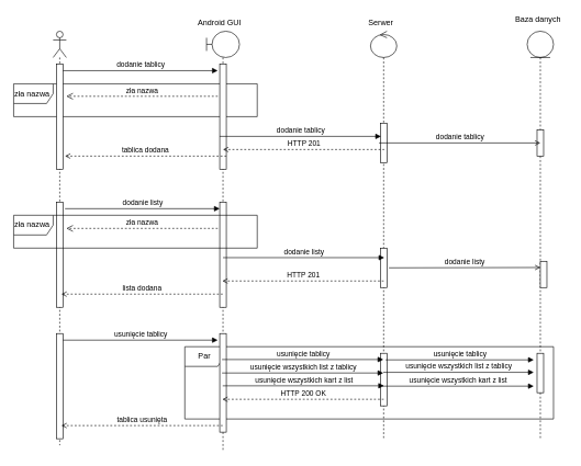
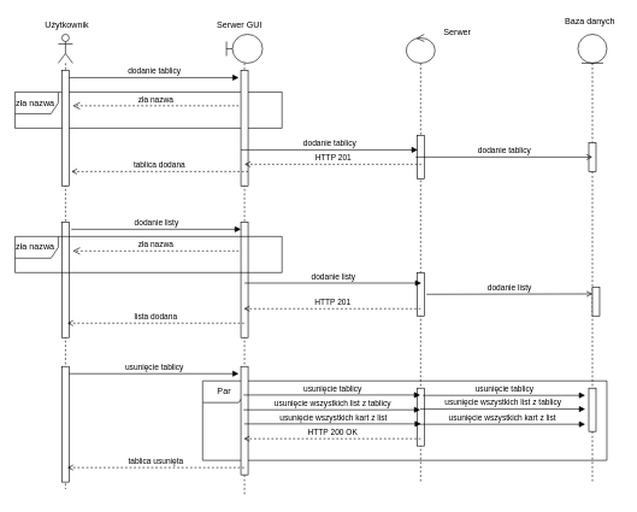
  <mxCell id="0" />
  <mxCell id="1" parent="0" />
  <mxCell id="2" value="Par" style="shape=umlFrame;whiteSpace=wrap;html=1;" vertex="1" parent="1"><mxGeometry x="280" y="527" width="560" height="110" as="geometry" /></mxCell>
  <mxCell id="3" value="zła nazwa&amp;nbsp;" style="shape=umlFrame;whiteSpace=wrap;html=1;" vertex="1" parent="1"><mxGeometry x="20" y="127" width="370" height="50" as="geometry" /></mxCell>
  <mxCell id="4" value="" style="shape=umlLifeline;participant=umlActor;perimeter=lifelinePerimeter;whiteSpace=wrap;html=1;container=1;collapsible=0;recursiveResize=0;verticalAlign=top;spacingTop=36;labelBackgroundColor=#ffffff;outlineConnect=0;" vertex="1" parent="1"><mxGeometry x="80" y="47" width="20" height="630" as="geometry" /></mxCell>
  <mxCell id="5" value="" style="html=1;points=[];perimeter=orthogonalPerimeter;" vertex="1" parent="4"><mxGeometry x="5" y="50" width="10" height="160" as="geometry" /></mxCell>
  <mxCell id="6" value="" style="html=1;points=[];perimeter=orthogonalPerimeter;" vertex="1" parent="4"><mxGeometry x="5" y="260" width="10" height="160" as="geometry" /></mxCell>
  <mxCell id="7" value="" style="html=1;points=[];perimeter=orthogonalPerimeter;" vertex="1" parent="4"><mxGeometry x="5" y="460" width="10" height="160" as="geometry" /></mxCell>
  <mxCell id="8" value="" style="shape=umlLifeline;participant=umlControl;perimeter=lifelinePerimeter;whiteSpace=wrap;html=1;container=1;collapsible=0;recursiveResize=0;verticalAlign=top;spacingTop=36;labelBackgroundColor=#ffffff;outlineConnect=0;" vertex="1" parent="1"><mxGeometry x="562" y="47" width="40" height="620" as="geometry" /></mxCell>
  <mxCell id="9" value="" style="html=1;points=[];perimeter=orthogonalPerimeter;" vertex="1" parent="8"><mxGeometry x="15" y="140" width="10" height="60" as="geometry" /></mxCell>
  <mxCell id="10" value="" style="html=1;points=[];perimeter=orthogonalPerimeter;" vertex="1" parent="8"><mxGeometry x="15" y="330" width="10" height="60" as="geometry" /></mxCell>
  <mxCell id="11" value="" style="html=1;points=[];perimeter=orthogonalPerimeter;" vertex="1" parent="8"><mxGeometry x="15" y="490" width="10" height="80" as="geometry" /></mxCell>
  <mxCell id="12" value="" style="shape=umlLifeline;participant=umlBoundary;perimeter=lifelinePerimeter;whiteSpace=wrap;html=1;container=1;collapsible=0;recursiveResize=0;verticalAlign=top;spacingTop=36;labelBackgroundColor=#ffffff;outlineConnect=0;" vertex="1" parent="1"><mxGeometry x="313" y="47" width="50" height="640" as="geometry" /></mxCell>
  <mxCell id="13" value="" style="html=1;points=[];perimeter=orthogonalPerimeter;" vertex="1" parent="12"><mxGeometry x="20" y="50" width="10" height="160" as="geometry" /></mxCell>
  <mxCell id="14" value="" style="html=1;points=[];perimeter=orthogonalPerimeter;" vertex="1" parent="12"><mxGeometry x="20" y="260" width="10" height="160" as="geometry" /></mxCell>
  <mxCell id="15" value="" style="html=1;points=[];perimeter=orthogonalPerimeter;" vertex="1" parent="12"><mxGeometry x="20" y="460" width="10" height="150" as="geometry" /></mxCell>
  <mxCell id="16" value="" style="shape=umlLifeline;participant=umlEntity;perimeter=lifelinePerimeter;whiteSpace=wrap;html=1;container=1;collapsible=0;recursiveResize=0;verticalAlign=top;spacingTop=36;labelBackgroundColor=#ffffff;outlineConnect=0;" vertex="1" parent="1"><mxGeometry x="800" y="47" width="40" height="620" as="geometry" /></mxCell>
  <mxCell id="17" value="" style="html=1;points=[];perimeter=orthogonalPerimeter;" vertex="1" parent="16"><mxGeometry x="15" y="150" width="10" height="40" as="geometry" /></mxCell>
  <mxCell id="18" value="" style="html=1;points=[];perimeter=orthogonalPerimeter;" vertex="1" parent="16"><mxGeometry x="20" y="350" width="10" height="40" as="geometry" /></mxCell>
  <mxCell id="19" value="" style="html=1;points=[];perimeter=orthogonalPerimeter;" vertex="1" parent="16"><mxGeometry x="15" y="490" width="10" height="60" as="geometry" /></mxCell>
- <mxCell id="21" value="Android GUI&lt;br&gt;&lt;br&gt;" style="text;html=1;resizable=0;points=[];autosize=1;align=left;verticalAlign=top;spacingTop=-4;" vertex="1" parent="1"><mxGeometry x="297.5" y="25" width="80" height="30" as="geometry" /></mxCell>
- <mxCell id="22" value="Serwer&lt;br&gt;" style="text;html=1;resizable=0;points=[];autosize=1;align=left;verticalAlign=top;spacingTop=-4;" vertex="1" parent="1"><mxGeometry x="556.5" y="25" width="50" height="20" as="geometry" /></mxCell>
+ <mxCell id="20" value="Użytkownik" style="text;html=1;resizable=0;points=[];autosize=1;align=left;verticalAlign=top;spacingTop=-4;" vertex="1" parent="1"><mxGeometry x="60" y="25" width="80" height="20" as="geometry" /></mxCell>
+ <mxCell id="21" value="Serwer GUI&lt;br&gt;&lt;br&gt;" style="text;html=1;resizable=0;points=[];autosize=1;align=left;verticalAlign=top;spacingTop=-4;" vertex="1" parent="1"><mxGeometry x="297.5" y="25" width="80" height="30" as="geometry" /></mxCell>
+ <mxCell id="22" value="Serwer&lt;br&gt;" style="text;html=1;resizable=0;points=[];autosize=1;align=left;verticalAlign=top;spacingTop=-4;" vertex="1" parent="1"><mxGeometry x="611.5" y="35" width="50" height="20" as="geometry" /></mxCell>
  <mxCell id="23" value="Baza danych&lt;br&gt;&lt;br&gt;" style="text;html=1;resizable=0;points=[];autosize=1;align=left;verticalAlign=top;spacingTop=-4;" vertex="1" parent="1"><mxGeometry x="780" y="20" width="80" height="30" as="geometry" /></mxCell>
  <mxCell id="24" value="dodanie tablicy" style="html=1;verticalAlign=bottom;endArrow=block;" edge="1" parent="1"><mxGeometry width="80" relative="1" as="geometry"><mxPoint x="95" y="107" as="sourcePoint" /><mxPoint x="330" y="107" as="targetPoint" /></mxGeometry></mxCell>
  <mxCell id="25" value="zła nazwa" style="html=1;verticalAlign=bottom;endArrow=open;dashed=1;endSize=8;" edge="1" parent="1"><mxGeometry relative="1" as="geometry"><mxPoint x="330" y="146" as="sourcePoint" /><mxPoint x="100" y="146" as="targetPoint" /></mxGeometry></mxCell>
  <mxCell id="26" value="dodanie tablicy" style="html=1;verticalAlign=bottom;endArrow=block;entryX=0.7;entryY=0.018;entryDx=0;entryDy=0;entryPerimeter=0;" edge="1" parent="1"><mxGeometry width="80" relative="1" as="geometry"><mxPoint x="333" y="207" as="sourcePoint" /><mxPoint x="578" y="207" as="targetPoint" /></mxGeometry></mxCell>
  <mxCell id="27" value="dodanie tablicy" style="html=1;verticalAlign=bottom;endArrow=open;entryX=0.7;entryY=0.018;entryDx=0;entryDy=0;entryPerimeter=0;endFill=0;" edge="1" parent="1"><mxGeometry width="80" relative="1" as="geometry"><mxPoint x="575" y="217" as="sourcePoint" /><mxPoint x="820" y="217" as="targetPoint" /></mxGeometry></mxCell>
  <mxCell id="28" value="HTTP 201" style="html=1;verticalAlign=bottom;endArrow=none;entryX=0.7;entryY=0.018;entryDx=0;entryDy=0;entryPerimeter=0;endFill=0;startArrow=open;startFill=0;dashed=1;" edge="1" parent="1"><mxGeometry width="80" relative="1" as="geometry"><mxPoint x="338" y="227" as="sourcePoint" /><mxPoint x="583" y="227" as="targetPoint" /></mxGeometry></mxCell>
  <mxCell id="29" value="tablica dodana&lt;br&gt;" style="html=1;verticalAlign=bottom;endArrow=none;entryX=0.7;entryY=0.018;entryDx=0;entryDy=0;entryPerimeter=0;endFill=0;startArrow=open;startFill=0;dashed=1;" edge="1" parent="1"><mxGeometry x="-0.004" width="80" relative="1" as="geometry"><mxPoint x="98" y="237" as="sourcePoint" /><mxPoint x="343" y="237" as="targetPoint" /><mxPoint as="offset" /></mxGeometry></mxCell>
  <mxCell id="30" value="dodanie listy" style="html=1;verticalAlign=bottom;endArrow=block;" edge="1" parent="1"><mxGeometry width="80" relative="1" as="geometry"><mxPoint x="98" y="317" as="sourcePoint" /><mxPoint x="333" y="317" as="targetPoint" /></mxGeometry></mxCell>
  <mxCell id="31" value="zła nazwa&amp;nbsp;" style="shape=umlFrame;whiteSpace=wrap;html=1;" vertex="1" parent="1"><mxGeometry x="20" y="327" width="370" height="50" as="geometry" /></mxCell>
  <mxCell id="32" value="zła nazwa" style="html=1;verticalAlign=bottom;endArrow=open;dashed=1;endSize=8;" edge="1" parent="1"><mxGeometry relative="1" as="geometry"><mxPoint x="330" y="347" as="sourcePoint" /><mxPoint x="100" y="347" as="targetPoint" /></mxGeometry></mxCell>
  <mxCell id="33" value="dodanie listy" style="html=1;verticalAlign=bottom;endArrow=block;entryX=0.7;entryY=0.018;entryDx=0;entryDy=0;entryPerimeter=0;" edge="1" parent="1"><mxGeometry width="80" relative="1" as="geometry"><mxPoint x="338" y="391.5" as="sourcePoint" /><mxPoint x="583" y="391.5" as="targetPoint" /></mxGeometry></mxCell>
  <mxCell id="34" value="dodanie listy" style="html=1;verticalAlign=bottom;endArrow=open;entryX=0.7;entryY=0.018;entryDx=0;entryDy=0;entryPerimeter=0;endFill=0;" edge="1" parent="1"><mxGeometry width="80" relative="1" as="geometry"><mxPoint x="590" y="407" as="sourcePoint" /><mxPoint x="820" y="406.5" as="targetPoint" /></mxGeometry></mxCell>
  <mxCell id="35" value="HTTP 201" style="html=1;verticalAlign=bottom;endArrow=none;entryX=0.7;entryY=0.018;entryDx=0;entryDy=0;entryPerimeter=0;endFill=0;startArrow=open;startFill=0;dashed=1;" edge="1" parent="1"><mxGeometry width="80" relative="1" as="geometry"><mxPoint x="337" y="427" as="sourcePoint" /><mxPoint x="582" y="427" as="targetPoint" /></mxGeometry></mxCell>
  <mxCell id="36" value="lista dodana&lt;br&gt;" style="html=1;verticalAlign=bottom;endArrow=none;entryX=0.7;entryY=0.018;entryDx=0;entryDy=0;entryPerimeter=0;endFill=0;startArrow=open;startFill=0;dashed=1;" edge="1" parent="1"><mxGeometry x="-0.004" width="80" relative="1" as="geometry"><mxPoint x="92.5" y="447" as="sourcePoint" /><mxPoint x="337.5" y="447" as="targetPoint" /><mxPoint as="offset" /></mxGeometry></mxCell>
  <mxCell id="37" value="usunięcie tablicy" style="html=1;verticalAlign=bottom;endArrow=block;" edge="1" parent="1"><mxGeometry width="80" relative="1" as="geometry"><mxPoint x="95" y="517" as="sourcePoint" /><mxPoint x="330" y="517" as="targetPoint" /></mxGeometry></mxCell>
  <mxCell id="38" value="usunięcie tablicy" style="html=1;verticalAlign=bottom;endArrow=block;entryX=0.7;entryY=0.018;entryDx=0;entryDy=0;entryPerimeter=0;" edge="1" parent="1"><mxGeometry width="80" relative="1" as="geometry"><mxPoint x="336.5" y="546.5" as="sourcePoint" /><mxPoint x="581.5" y="546.5" as="targetPoint" /></mxGeometry></mxCell>
  <mxCell id="39" value="usunięcie wszystkich list z tablicy&lt;br&gt;" style="html=1;verticalAlign=bottom;endArrow=block;entryX=0.7;entryY=0.018;entryDx=0;entryDy=0;entryPerimeter=0;" edge="1" parent="1"><mxGeometry width="80" relative="1" as="geometry"><mxPoint x="336.5" y="567" as="sourcePoint" /><mxPoint x="581.5" y="567" as="targetPoint" /></mxGeometry></mxCell>
  <mxCell id="40" value="usunięcie wszystkich kart z list" style="html=1;verticalAlign=bottom;endArrow=block;entryX=0.7;entryY=0.018;entryDx=0;entryDy=0;entryPerimeter=0;" edge="1" parent="1"><mxGeometry width="80" relative="1" as="geometry"><mxPoint x="337.5" y="586.5" as="sourcePoint" /><mxPoint x="582.5" y="586.5" as="targetPoint" /></mxGeometry></mxCell>
  <mxCell id="41" value="usunięcie tablicy" style="html=1;verticalAlign=bottom;endArrow=block;" edge="1" parent="1"><mxGeometry width="80" relative="1" as="geometry"><mxPoint x="585" y="547" as="sourcePoint" /><mxPoint x="810" y="547" as="targetPoint" /></mxGeometry></mxCell>
  <mxCell id="42" value="usunięcie wszystkich list z tablicy&lt;br&gt;" style="html=1;verticalAlign=bottom;endArrow=block;" edge="1" parent="1"><mxGeometry width="80" relative="1" as="geometry"><mxPoint x="581.5" y="566" as="sourcePoint" /><mxPoint x="810" y="566" as="targetPoint" /></mxGeometry></mxCell>
  <mxCell id="43" value="usunięcie wszystkich kart z list" style="html=1;verticalAlign=bottom;endArrow=block;" edge="1" parent="1"><mxGeometry width="80" relative="1" as="geometry"><mxPoint x="580" y="587" as="sourcePoint" /><mxPoint x="810" y="587" as="targetPoint" /></mxGeometry></mxCell>
  <mxCell id="44" value="HTTP 200 OK" style="html=1;verticalAlign=bottom;endArrow=none;entryX=0.7;entryY=0.018;entryDx=0;entryDy=0;entryPerimeter=0;endFill=0;startArrow=open;startFill=0;dashed=1;" edge="1" parent="1"><mxGeometry width="80" relative="1" as="geometry"><mxPoint x="337" y="607" as="sourcePoint" /><mxPoint x="582" y="607" as="targetPoint" /></mxGeometry></mxCell>
  <mxCell id="45" value="tablica usunięta&lt;br&gt;" style="html=1;verticalAlign=bottom;endArrow=none;entryX=0.7;entryY=0.018;entryDx=0;entryDy=0;entryPerimeter=0;endFill=0;startArrow=open;startFill=0;dashed=1;" edge="1" parent="1"><mxGeometry x="-0.004" width="80" relative="1" as="geometry"><mxPoint x="92.5" y="647" as="sourcePoint" /><mxPoint x="337.5" y="647" as="targetPoint" /><mxPoint as="offset" /></mxGeometry></mxCell>
